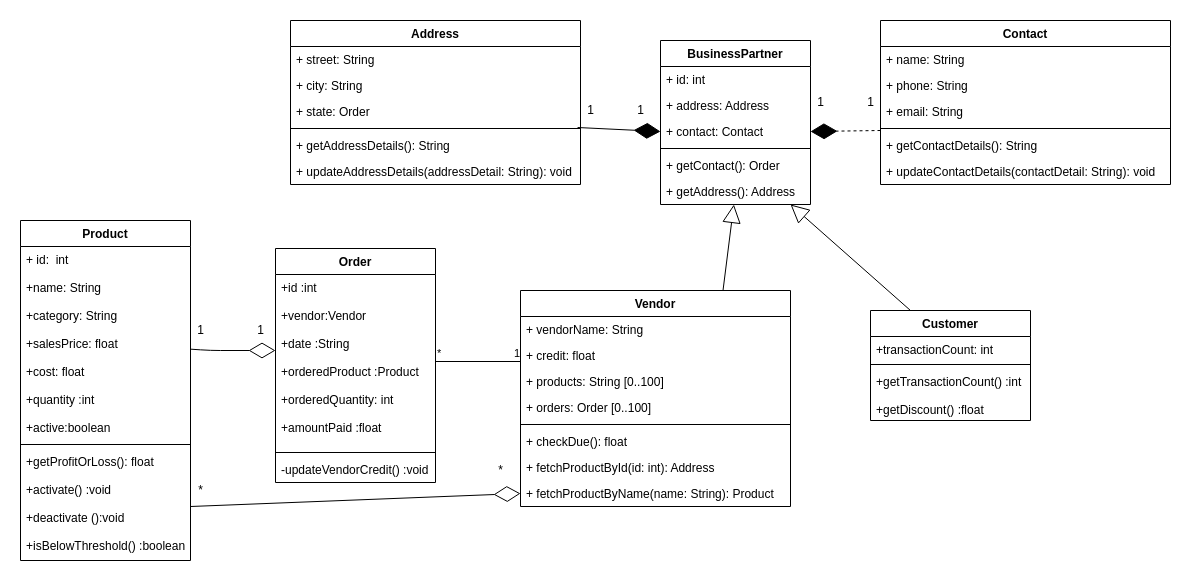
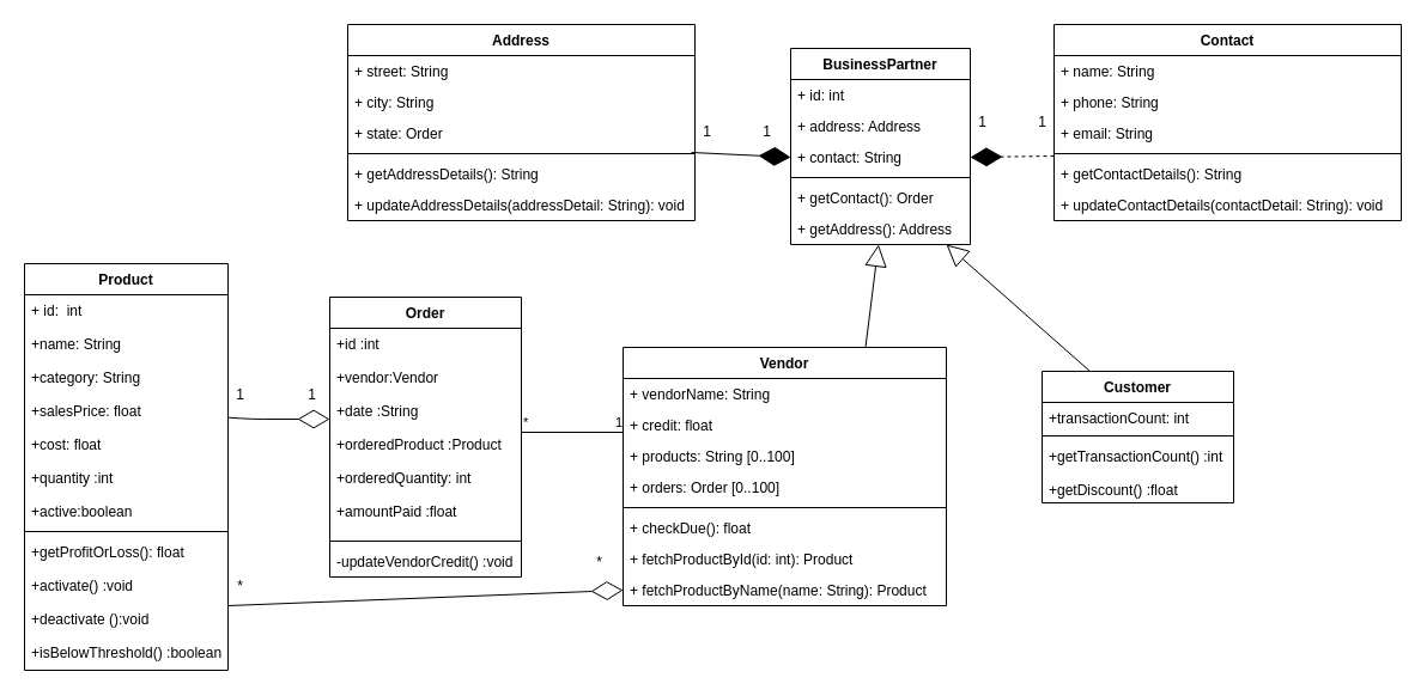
  <mxCell id="0" />
  <mxCell id="1" parent="0" />
  <mxCell id="2" value="Product" style="swimlane;fontStyle=1;align=center;verticalAlign=top;childLayout=stackLayout;horizontal=1;startSize=26;horizontalStack=0;resizeParent=1;resizeParentMax=0;resizeLast=0;collapsible=1;marginBottom=0;" parent="1" vertex="1"><mxGeometry x="20" y="220" width="170" height="340" as="geometry" /></mxCell>
  <mxCell id="3" value="+ id:  int&#10;&#10;+name: String&#10;&#10;+category: String&#10;&#10;+salesPrice: float&#10;&#10;+cost: float&#10;&#10;+quantity :int&#10;&#10;+active:boolean&#10;" style="text;strokeColor=none;fillColor=none;align=left;verticalAlign=top;spacingLeft=4;spacingRight=4;overflow=hidden;rotatable=0;points=[[0,0.5],[1,0.5]];portConstraint=eastwest;" parent="2" vertex="1"><mxGeometry y="26" width="170" height="194" as="geometry" /></mxCell>
  <mxCell id="4" value="" style="line;strokeWidth=1;fillColor=none;align=left;verticalAlign=middle;spacingTop=-1;spacingLeft=3;spacingRight=3;rotatable=0;labelPosition=right;points=[];portConstraint=eastwest;" parent="2" vertex="1"><mxGeometry y="220" width="170" height="8" as="geometry" /></mxCell>
  <mxCell id="5" value="+getProfitOrLoss(): float&#10;&#10;+activate() :void&#10;&#10;+deactivate ():void&#10;&#10;+isBelowThreshold() :boolean&#10;" style="text;strokeColor=none;fillColor=none;align=left;verticalAlign=top;spacingLeft=4;spacingRight=4;overflow=hidden;rotatable=0;points=[[0,0.5],[1,0.5]];portConstraint=eastwest;" parent="2" vertex="1"><mxGeometry y="228" width="170" height="112" as="geometry" /></mxCell>
  <mxCell id="6" value="Order" style="swimlane;fontStyle=1;align=center;verticalAlign=top;childLayout=stackLayout;horizontal=1;startSize=26;horizontalStack=0;resizeParent=1;resizeParentMax=0;resizeLast=0;collapsible=1;marginBottom=0;" vertex="1" parent="1"><mxGeometry x="275" y="248" width="160" height="234" as="geometry" /></mxCell>
  <mxCell id="7" value="+id :int&#10;&#10;+vendor:Vendor&#10;&#10;+date :String&#10;&#10;+orderedProduct :Product&#10;&#10;+orderedQuantity: int&#10;&#10;+amountPaid :float&#10;&#10;" style="text;strokeColor=none;fillColor=none;align=left;verticalAlign=top;spacingLeft=4;spacingRight=4;overflow=hidden;rotatable=0;points=[[0,0.5],[1,0.5]];portConstraint=eastwest;" vertex="1" parent="6"><mxGeometry y="26" width="160" height="174" as="geometry" /></mxCell>
  <mxCell id="8" value="" style="line;strokeWidth=1;fillColor=none;align=left;verticalAlign=middle;spacingTop=-1;spacingLeft=3;spacingRight=3;rotatable=0;labelPosition=right;points=[];portConstraint=eastwest;" vertex="1" parent="6"><mxGeometry y="200" width="160" height="8" as="geometry" /></mxCell>
  <mxCell id="9" value="-updateVendorCredit() :void" style="text;strokeColor=none;fillColor=none;align=left;verticalAlign=top;spacingLeft=4;spacingRight=4;overflow=hidden;rotatable=0;points=[[0,0.5],[1,0.5]];portConstraint=eastwest;" vertex="1" parent="6"><mxGeometry y="208" width="160" height="26" as="geometry" /></mxCell>
  <mxCell id="10" value="Customer" style="swimlane;fontStyle=1;align=center;verticalAlign=top;childLayout=stackLayout;horizontal=1;startSize=26;horizontalStack=0;resizeParent=1;resizeParentMax=0;resizeLast=0;collapsible=1;marginBottom=0;" vertex="1" parent="1"><mxGeometry x="870" y="310" width="160" height="110" as="geometry" /></mxCell>
  <mxCell id="11" value="+transactionCount: int&#10;" style="text;strokeColor=none;fillColor=none;align=left;verticalAlign=top;spacingLeft=4;spacingRight=4;overflow=hidden;rotatable=0;points=[[0,0.5],[1,0.5]];portConstraint=eastwest;" vertex="1" parent="10"><mxGeometry y="26" width="160" height="24" as="geometry" /></mxCell>
  <mxCell id="12" value="" style="line;strokeWidth=1;fillColor=none;align=left;verticalAlign=middle;spacingTop=-1;spacingLeft=3;spacingRight=3;rotatable=0;labelPosition=right;points=[];portConstraint=eastwest;" vertex="1" parent="10"><mxGeometry y="50" width="160" height="8" as="geometry" /></mxCell>
  <mxCell id="13" value="+getTransactionCount() :int&#10;&#10;+getDiscount() :float" style="text;strokeColor=none;fillColor=none;align=left;verticalAlign=top;spacingLeft=4;spacingRight=4;overflow=hidden;rotatable=0;points=[[0,0.5],[1,0.5]];portConstraint=eastwest;" vertex="1" parent="10"><mxGeometry y="58" width="160" height="52" as="geometry" /></mxCell>
  <mxCell id="14" value="Vendor" style="swimlane;fontStyle=1;align=center;verticalAlign=top;childLayout=stackLayout;horizontal=1;startSize=26;horizontalStack=0;resizeParent=1;resizeParentMax=0;resizeLast=0;collapsible=1;marginBottom=0;" vertex="1" parent="1"><mxGeometry x="520" y="290" width="270" height="216" as="geometry"><mxRectangle x="200" y="120" width="80" height="26" as="alternateBounds" /></mxGeometry></mxCell>
  <mxCell id="15" value="+ vendorName: String" style="text;strokeColor=none;fillColor=none;align=left;verticalAlign=top;spacingLeft=4;spacingRight=4;overflow=hidden;rotatable=0;points=[[0,0.5],[1,0.5]];portConstraint=eastwest;" vertex="1" parent="14"><mxGeometry y="26" width="270" height="26" as="geometry" /></mxCell>
  <mxCell id="16" value="+ credit: float" style="text;strokeColor=none;fillColor=none;align=left;verticalAlign=top;spacingLeft=4;spacingRight=4;overflow=hidden;rotatable=0;points=[[0,0.5],[1,0.5]];portConstraint=eastwest;" vertex="1" parent="14"><mxGeometry y="52" width="270" height="26" as="geometry" /></mxCell>
  <mxCell id="17" value="+ products: String [0..100]" style="text;strokeColor=none;fillColor=none;align=left;verticalAlign=top;spacingLeft=4;spacingRight=4;overflow=hidden;rotatable=0;points=[[0,0.5],[1,0.5]];portConstraint=eastwest;" vertex="1" parent="14"><mxGeometry y="78" width="270" height="26" as="geometry" /></mxCell>
  <mxCell id="18" value="+ orders: Order [0..100]" style="text;strokeColor=none;fillColor=none;align=left;verticalAlign=top;spacingLeft=4;spacingRight=4;overflow=hidden;rotatable=0;points=[[0,0.5],[1,0.5]];portConstraint=eastwest;" vertex="1" parent="14"><mxGeometry y="104" width="270" height="26" as="geometry" /></mxCell>
  <mxCell id="19" value="" style="line;strokeWidth=1;fillColor=none;align=left;verticalAlign=middle;spacingTop=-1;spacingLeft=3;spacingRight=3;rotatable=0;labelPosition=right;points=[];portConstraint=eastwest;" vertex="1" parent="14"><mxGeometry y="130" width="270" height="8" as="geometry" /></mxCell>
  <mxCell id="20" value="+ checkDue(): float" style="text;strokeColor=none;fillColor=none;align=left;verticalAlign=top;spacingLeft=4;spacingRight=4;overflow=hidden;rotatable=0;points=[[0,0.5],[1,0.5]];portConstraint=eastwest;" vertex="1" parent="14"><mxGeometry y="138" width="270" height="26" as="geometry" /></mxCell>
- <mxCell id="21" value="+ fetchProductById(id: int): Address" style="text;strokeColor=none;fillColor=none;align=left;verticalAlign=top;spacingLeft=4;spacingRight=4;overflow=hidden;rotatable=0;points=[[0,0.5],[1,0.5]];portConstraint=eastwest;" vertex="1" parent="14"><mxGeometry y="164" width="270" height="26" as="geometry" /></mxCell>
+ <mxCell id="21" value="+ fetchProductById(id: int): Product" style="text;strokeColor=none;fillColor=none;align=left;verticalAlign=top;spacingLeft=4;spacingRight=4;overflow=hidden;rotatable=0;points=[[0,0.5],[1,0.5]];portConstraint=eastwest;" vertex="1" parent="14"><mxGeometry y="164" width="270" height="26" as="geometry" /></mxCell>
  <mxCell id="22" value="+ fetchProductByName(name: String): Product" style="text;strokeColor=none;fillColor=none;align=left;verticalAlign=top;spacingLeft=4;spacingRight=4;overflow=hidden;rotatable=0;points=[[0,0.5],[1,0.5]];portConstraint=eastwest;" vertex="1" parent="14"><mxGeometry y="190" width="270" height="26" as="geometry" /></mxCell>
  <mxCell id="23" value="BusinessPartner" style="swimlane;fontStyle=1;align=center;verticalAlign=top;childLayout=stackLayout;horizontal=1;startSize=26;horizontalStack=0;resizeParent=1;resizeParentMax=0;resizeLast=0;collapsible=1;marginBottom=0;" vertex="1" parent="1"><mxGeometry x="660" y="40" width="150" height="164" as="geometry"><mxRectangle x="200" y="120" width="80" height="26" as="alternateBounds" /></mxGeometry></mxCell>
  <mxCell id="24" value="+ id: int" style="text;strokeColor=none;fillColor=none;align=left;verticalAlign=top;spacingLeft=4;spacingRight=4;overflow=hidden;rotatable=0;points=[[0,0.5],[1,0.5]];portConstraint=eastwest;" vertex="1" parent="23"><mxGeometry y="26" width="150" height="26" as="geometry" /></mxCell>
  <mxCell id="25" value="+ address: Address" style="text;strokeColor=none;fillColor=none;align=left;verticalAlign=top;spacingLeft=4;spacingRight=4;overflow=hidden;rotatable=0;points=[[0,0.5],[1,0.5]];portConstraint=eastwest;" vertex="1" parent="23"><mxGeometry y="52" width="150" height="26" as="geometry" /></mxCell>
- <mxCell id="26" value="+ contact: Contact" style="text;strokeColor=none;fillColor=none;align=left;verticalAlign=top;spacingLeft=4;spacingRight=4;overflow=hidden;rotatable=0;points=[[0,0.5],[1,0.5]];portConstraint=eastwest;" vertex="1" parent="23"><mxGeometry y="78" width="150" height="26" as="geometry" /></mxCell>
+ <mxCell id="26" value="+ contact: String" style="text;strokeColor=none;fillColor=none;align=left;verticalAlign=top;spacingLeft=4;spacingRight=4;overflow=hidden;rotatable=0;points=[[0,0.5],[1,0.5]];portConstraint=eastwest;" vertex="1" parent="23"><mxGeometry y="78" width="150" height="26" as="geometry" /></mxCell>
  <mxCell id="27" value="" style="line;strokeWidth=1;fillColor=none;align=left;verticalAlign=middle;spacingTop=-1;spacingLeft=3;spacingRight=3;rotatable=0;labelPosition=right;points=[];portConstraint=eastwest;" vertex="1" parent="23"><mxGeometry y="104" width="150" height="8" as="geometry" /></mxCell>
  <mxCell id="28" value="+ getContact(): Order" style="text;strokeColor=none;fillColor=none;align=left;verticalAlign=top;spacingLeft=4;spacingRight=4;overflow=hidden;rotatable=0;points=[[0,0.5],[1,0.5]];portConstraint=eastwest;" vertex="1" parent="23"><mxGeometry y="112" width="150" height="26" as="geometry" /></mxCell>
  <mxCell id="29" value="+ getAddress(): Address" style="text;strokeColor=none;fillColor=none;align=left;verticalAlign=top;spacingLeft=4;spacingRight=4;overflow=hidden;rotatable=0;points=[[0,0.5],[1,0.5]];portConstraint=eastwest;" vertex="1" parent="23"><mxGeometry y="138" width="150" height="26" as="geometry" /></mxCell>
  <mxCell id="30" value="Contact" style="swimlane;fontStyle=1;align=center;verticalAlign=top;childLayout=stackLayout;horizontal=1;startSize=26;horizontalStack=0;resizeParent=1;resizeParentMax=0;resizeLast=0;collapsible=1;marginBottom=0;" vertex="1" parent="1"><mxGeometry x="880" y="20" width="290" height="164" as="geometry"><mxRectangle x="200" y="120" width="80" height="26" as="alternateBounds" /></mxGeometry></mxCell>
  <mxCell id="31" value="+ name: String" style="text;strokeColor=none;fillColor=none;align=left;verticalAlign=top;spacingLeft=4;spacingRight=4;overflow=hidden;rotatable=0;points=[[0,0.5],[1,0.5]];portConstraint=eastwest;" vertex="1" parent="30"><mxGeometry y="26" width="290" height="26" as="geometry" /></mxCell>
  <mxCell id="32" value="+ phone: String" style="text;strokeColor=none;fillColor=none;align=left;verticalAlign=top;spacingLeft=4;spacingRight=4;overflow=hidden;rotatable=0;points=[[0,0.5],[1,0.5]];portConstraint=eastwest;" vertex="1" parent="30"><mxGeometry y="52" width="290" height="26" as="geometry" /></mxCell>
  <mxCell id="33" value="+ email: String" style="text;strokeColor=none;fillColor=none;align=left;verticalAlign=top;spacingLeft=4;spacingRight=4;overflow=hidden;rotatable=0;points=[[0,0.5],[1,0.5]];portConstraint=eastwest;" vertex="1" parent="30"><mxGeometry y="78" width="290" height="26" as="geometry" /></mxCell>
  <mxCell id="34" value="" style="line;strokeWidth=1;fillColor=none;align=left;verticalAlign=middle;spacingTop=-1;spacingLeft=3;spacingRight=3;rotatable=0;labelPosition=right;points=[];portConstraint=eastwest;" vertex="1" parent="30"><mxGeometry y="104" width="290" height="8" as="geometry" /></mxCell>
  <mxCell id="35" value="+ getContactDetails(): String" style="text;strokeColor=none;fillColor=none;align=left;verticalAlign=top;spacingLeft=4;spacingRight=4;overflow=hidden;rotatable=0;points=[[0,0.5],[1,0.5]];portConstraint=eastwest;" vertex="1" parent="30"><mxGeometry y="112" width="290" height="26" as="geometry" /></mxCell>
  <mxCell id="36" value="+ updateContactDetails(contactDetail: String): void" style="text;strokeColor=none;fillColor=none;align=left;verticalAlign=top;spacingLeft=4;spacingRight=4;overflow=hidden;rotatable=0;points=[[0,0.5],[1,0.5]];portConstraint=eastwest;" vertex="1" parent="30"><mxGeometry y="138" width="290" height="26" as="geometry" /></mxCell>
  <mxCell id="37" value="Address" style="swimlane;fontStyle=1;align=center;verticalAlign=top;childLayout=stackLayout;horizontal=1;startSize=26;horizontalStack=0;resizeParent=1;resizeParentMax=0;resizeLast=0;collapsible=1;marginBottom=0;" vertex="1" parent="1"><mxGeometry x="290" y="20" width="290" height="164" as="geometry"><mxRectangle x="200" y="120" width="80" height="26" as="alternateBounds" /></mxGeometry></mxCell>
  <mxCell id="38" value="+ street: String" style="text;strokeColor=none;fillColor=none;align=left;verticalAlign=top;spacingLeft=4;spacingRight=4;overflow=hidden;rotatable=0;points=[[0,0.5],[1,0.5]];portConstraint=eastwest;" vertex="1" parent="37"><mxGeometry y="26" width="290" height="26" as="geometry" /></mxCell>
  <mxCell id="39" value="+ city: String" style="text;strokeColor=none;fillColor=none;align=left;verticalAlign=top;spacingLeft=4;spacingRight=4;overflow=hidden;rotatable=0;points=[[0,0.5],[1,0.5]];portConstraint=eastwest;" vertex="1" parent="37"><mxGeometry y="52" width="290" height="26" as="geometry" /></mxCell>
  <mxCell id="40" value="+ state: Order" style="text;strokeColor=none;fillColor=none;align=left;verticalAlign=top;spacingLeft=4;spacingRight=4;overflow=hidden;rotatable=0;points=[[0,0.5],[1,0.5]];portConstraint=eastwest;" vertex="1" parent="37"><mxGeometry y="78" width="290" height="26" as="geometry" /></mxCell>
  <mxCell id="41" value="" style="line;strokeWidth=1;fillColor=none;align=left;verticalAlign=middle;spacingTop=-1;spacingLeft=3;spacingRight=3;rotatable=0;labelPosition=right;points=[];portConstraint=eastwest;" vertex="1" parent="37"><mxGeometry y="104" width="290" height="8" as="geometry" /></mxCell>
  <mxCell id="42" value="+ getAddressDetails(): String" style="text;strokeColor=none;fillColor=none;align=left;verticalAlign=top;spacingLeft=4;spacingRight=4;overflow=hidden;rotatable=0;points=[[0,0.5],[1,0.5]];portConstraint=eastwest;" vertex="1" parent="37"><mxGeometry y="112" width="290" height="26" as="geometry" /></mxCell>
  <mxCell id="43" value="+ updateAddressDetails(addressDetail: String): void" style="text;strokeColor=none;fillColor=none;align=left;verticalAlign=top;spacingLeft=4;spacingRight=4;overflow=hidden;rotatable=0;points=[[0,0.5],[1,0.5]];portConstraint=eastwest;" vertex="1" parent="37"><mxGeometry y="138" width="290" height="26" as="geometry" /></mxCell>
  <mxCell id="44" value="" style="endArrow=none;html=1;edgeStyle=orthogonalEdgeStyle;exitX=1;exitY=0.5;exitDx=0;exitDy=0;" edge="1" parent="1" source="7"><mxGeometry relative="1" as="geometry"><mxPoint x="450" y="410" as="sourcePoint" /><mxPoint x="520" y="361" as="targetPoint" /></mxGeometry></mxCell>
  <mxCell id="45" value="*" style="edgeLabel;resizable=0;html=1;align=left;verticalAlign=bottom;" connectable="0" vertex="1" parent="44"><mxGeometry x="-1" relative="1" as="geometry" /></mxCell>
  <mxCell id="46" value="1" style="edgeLabel;resizable=0;html=1;align=right;verticalAlign=bottom;" connectable="0" vertex="1" parent="44"><mxGeometry x="1" relative="1" as="geometry" /></mxCell>
  <mxCell id="47" value="" style="endArrow=block;endSize=16;endFill=0;html=1;exitX=0.75;exitY=0;exitDx=0;exitDy=0;" edge="1" parent="1" source="14" target="29"><mxGeometry width="160" relative="1" as="geometry"><mxPoint x="600" y="250" as="sourcePoint" /><mxPoint x="710" y="208" as="targetPoint" /></mxGeometry></mxCell>
  <mxCell id="48" value="" style="endArrow=block;endSize=16;endFill=0;html=1;exitX=0.25;exitY=0;exitDx=0;exitDy=0;entryX=0.867;entryY=1;entryDx=0;entryDy=0;entryPerimeter=0;" edge="1" parent="1" source="10" target="29"><mxGeometry width="160" relative="1" as="geometry"><mxPoint x="600" y="250" as="sourcePoint" /><mxPoint x="752" y="200" as="targetPoint" /></mxGeometry></mxCell>
  <mxCell id="49" value="" style="endArrow=diamondThin;endFill=1;endSize=24;html=1;exitX=0.99;exitY=-0.192;exitDx=0;exitDy=0;exitPerimeter=0;entryX=0;entryY=0.5;entryDx=0;entryDy=0;" edge="1" parent="1" source="42" target="26"><mxGeometry width="160" relative="1" as="geometry"><mxPoint x="600" y="250" as="sourcePoint" /><mxPoint x="700" y="250" as="targetPoint" /></mxGeometry></mxCell>
  <mxCell id="50" value="" style="endArrow=diamondThin;endFill=1;endSize=24;html=1;exitX=0;exitY=-0.077;exitDx=0;exitDy=0;exitPerimeter=0;entryX=1;entryY=0.5;entryDx=0;entryDy=0;dashed=1;" edge="1" parent="1" source="35" target="26"><mxGeometry width="160" relative="1" as="geometry"><mxPoint x="600" y="250" as="sourcePoint" /><mxPoint x="760" y="250" as="targetPoint" /></mxGeometry></mxCell>
  <mxCell id="51" value="" style="endArrow=diamondThin;endFill=0;endSize=24;html=1;entryX=0;entryY=0.5;entryDx=0;entryDy=0;" edge="1" parent="1" target="22"><mxGeometry width="160" relative="1" as="geometry"><mxPoint x="190" y="506" as="sourcePoint" /><mxPoint x="350" y="506" as="targetPoint" /></mxGeometry></mxCell>
  <mxCell id="52" value="" style="endArrow=diamondThin;endFill=0;endSize=24;html=1;" edge="1" parent="1" source="3"><mxGeometry width="160" relative="1" as="geometry"><mxPoint x="195" y="350" as="sourcePoint" /><mxPoint x="275" y="350" as="targetPoint" /><Array as="points"><mxPoint x="210" y="350" /></Array></mxGeometry></mxCell>
  <mxCell id="53" value="1" style="text;html=1;align=center;verticalAlign=middle;resizable=0;points=[];autosize=1;" vertex="1" parent="1"><mxGeometry x="580" y="100" width="20" height="20" as="geometry" /></mxCell>
  <mxCell id="54" value="1" style="text;html=1;align=center;verticalAlign=middle;resizable=0;points=[];autosize=1;" vertex="1" parent="1"><mxGeometry x="630" y="100" width="20" height="20" as="geometry" /></mxCell>
  <mxCell id="55" value="1" style="text;html=1;align=center;verticalAlign=middle;resizable=0;points=[];autosize=1;" vertex="1" parent="1"><mxGeometry x="810" y="92" width="20" height="20" as="geometry" /></mxCell>
  <mxCell id="56" value="1" style="text;html=1;align=center;verticalAlign=middle;resizable=0;points=[];autosize=1;" vertex="1" parent="1"><mxGeometry x="860" y="92" width="20" height="20" as="geometry" /></mxCell>
  <mxCell id="57" value="1" style="text;html=1;align=center;verticalAlign=middle;resizable=0;points=[];autosize=1;" vertex="1" parent="1"><mxGeometry x="190" y="320" width="20" height="20" as="geometry" /></mxCell>
  <mxCell id="58" value="1" style="text;html=1;align=center;verticalAlign=middle;resizable=0;points=[];autosize=1;" vertex="1" parent="1"><mxGeometry x="250" y="320" width="20" height="20" as="geometry" /></mxCell>
  <mxCell id="59" value="*" style="text;html=1;align=center;verticalAlign=middle;resizable=0;points=[];autosize=1;" vertex="1" parent="1"><mxGeometry x="190" y="480" width="20" height="20" as="geometry" /></mxCell>
  <mxCell id="60" value="*" style="text;html=1;align=center;verticalAlign=middle;resizable=0;points=[];autosize=1;" vertex="1" parent="1"><mxGeometry x="490" y="460" width="20" height="20" as="geometry" /></mxCell>
